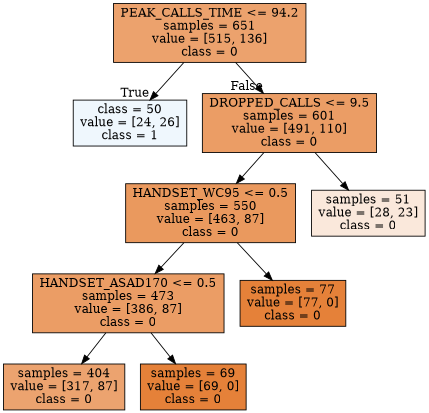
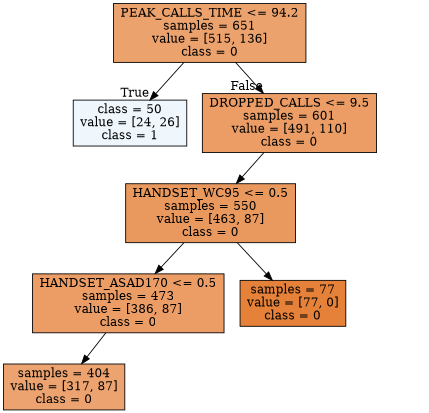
  digraph {
    node [color=black fillcolor="#e58139c6" shape=box style=filled]
    n1 [fillcolor="#e58139bc" label="PEAK_CALLS_TIME <= 94.2\nsamples = 651\nvalue = [515, 136]\nclass = 0"]
    n2 [fillcolor="#399de514" label="class = 50\nvalue = [24, 26]\nclass = 1"]
    n3 [label="DROPPED_CALLS <= 9.5\nsamples = 601\nvalue = [491, 110]\nclass = 0"]
    n4 [fillcolor="#e58139cf" label="HANDSET_WC95 <= 0.5\nsamples = 550\nvalue = [463, 87]\nclass = 0"]
-   n5 [fillcolor="#e581392e" label="samples = 51\nvalue = [28, 23]\nclass = 0"]
    n6 [label="HANDSET_ASAD170 <= 0.5\nsamples = 473\nvalue = [386, 87]\nclass = 0"]
    n7 [fillcolor="#e58139ff" label="samples = 77\nvalue = [77, 0]\nclass = 0"]
    n8 [fillcolor="#e58139b9" label="samples = 404\nvalue = [317, 87]\nclass = 0"]
-   n9 [fillcolor="#e58139ff" label="samples = 69\nvalue = [69, 0]\nclass = 0"]
    n1 -> n2 [headlabel=True labelangle=45 labeldistance=2.5]
    n1 -> n3 [headlabel=False labelangle=-45 labeldistance=2.5]
    n3 -> n4
-   n3 -> n5
    n4 -> n6
    n4 -> n7
    n6 -> n8
-   n6 -> n9
  }
